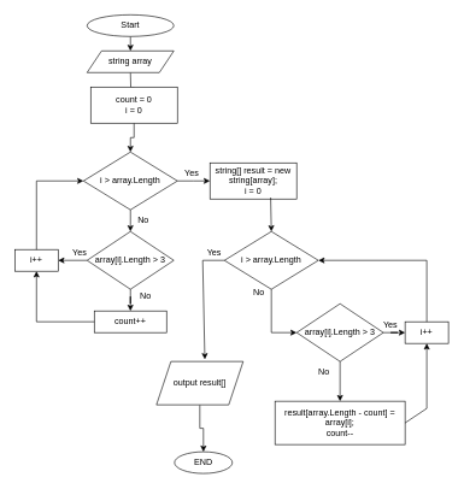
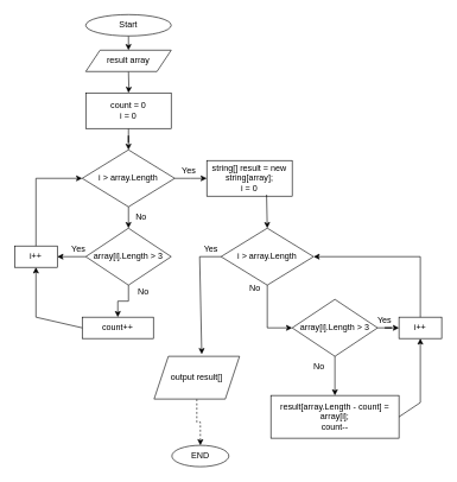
  <mxCell id="0" />
  <mxCell id="1" parent="0" />
  <mxCell id="2" value="" style="edgeStyle=orthogonalEdgeStyle;rounded=0;orthogonalLoop=1;jettySize=auto;html=1;" parent="1" source="3" edge="1"><mxGeometry relative="1" as="geometry"><mxPoint x="180" y="70" as="targetPoint" /></mxGeometry></mxCell>
  <mxCell id="3" value="Start" style="ellipse;whiteSpace=wrap;html=1;" parent="1" vertex="1"><mxGeometry x="120" y="20" width="120" height="30" as="geometry" /></mxCell>
  <mxCell id="4" value="" style="edgeStyle=orthogonalEdgeStyle;rounded=0;orthogonalLoop=1;jettySize=auto;html=1;" parent="1" target="6" edge="1"><mxGeometry relative="1" as="geometry"><mxPoint x="180" y="100" as="sourcePoint" /></mxGeometry></mxCell>
  <mxCell id="5" value="" style="edgeStyle=orthogonalEdgeStyle;rounded=0;orthogonalLoop=1;jettySize=auto;html=1;" parent="1" source="6" target="9" edge="1"><mxGeometry relative="1" as="geometry" /></mxCell>
- <mxCell id="6" value="count = 0&lt;br&gt;i = 0" style="rounded=0;whiteSpace=wrap;html=1;" parent="1" vertex="1"><mxGeometry x="125" y="120" width="120" height="50" as="geometry" /></mxCell>
+ <mxCell id="6" value="count = 0&lt;br&gt;i = 0" style="rounded=0;whiteSpace=wrap;html=1;" parent="1" vertex="1"><mxGeometry x="120" y="130" width="120" height="50" as="geometry" /></mxCell>
  <mxCell id="7" value="" style="edgeStyle=orthogonalEdgeStyle;rounded=0;orthogonalLoop=1;jettySize=auto;html=1;" parent="1" source="9" edge="1"><mxGeometry relative="1" as="geometry"><mxPoint x="180" y="320" as="targetPoint" /></mxGeometry></mxCell>
  <mxCell id="8" value="" style="edgeStyle=orthogonalEdgeStyle;rounded=0;orthogonalLoop=1;jettySize=auto;html=1;" parent="1" source="9" edge="1"><mxGeometry relative="1" as="geometry"><mxPoint x="290" y="250" as="targetPoint" /></mxGeometry></mxCell>
  <mxCell id="9" value="i &amp;gt; array.Length" style="rhombus;whiteSpace=wrap;html=1;" parent="1" vertex="1"><mxGeometry x="115" y="210" width="130" height="80" as="geometry" /></mxCell>
  <mxCell id="10" value="" style="edgeStyle=orthogonalEdgeStyle;rounded=0;orthogonalLoop=1;jettySize=auto;html=1;" parent="1" source="12" target="16" edge="1"><mxGeometry relative="1" as="geometry" /></mxCell>
  <mxCell id="11" value="" style="edgeStyle=orthogonalEdgeStyle;rounded=0;orthogonalLoop=1;jettySize=auto;html=1;" parent="1" source="12" target="18" edge="1"><mxGeometry relative="1" as="geometry" /></mxCell>
  <mxCell id="12" value="array[i].Length &amp;gt; 3" style="rhombus;whiteSpace=wrap;html=1;" parent="1" vertex="1"><mxGeometry x="120" y="320" width="120" height="80" as="geometry" /></mxCell>
  <mxCell id="13" value="No" style="text;html=1;strokeColor=none;fillColor=none;align=center;verticalAlign=middle;whiteSpace=wrap;rounded=0;" parent="1" vertex="1"><mxGeometry x="180" y="300" width="36" height="10" as="geometry" /></mxCell>
  <mxCell id="14" value="string[] result = new string[array];&lt;br&gt;i = 0" style="rounded=0;whiteSpace=wrap;html=1;" parent="1" vertex="1"><mxGeometry x="290" y="225" width="120" height="50" as="geometry" /></mxCell>
  <mxCell id="15" value="Yes" style="text;html=1;strokeColor=none;fillColor=none;align=center;verticalAlign=middle;whiteSpace=wrap;rounded=0;" parent="1" vertex="1"><mxGeometry x="245" y="230" width="40" height="20" as="geometry" /></mxCell>
- <mxCell id="16" value="count++" style="whiteSpace=wrap;html=1;" parent="1" vertex="1"><mxGeometry x="130" y="430" width="100" height="30" as="geometry" /></mxCell>
+ <mxCell id="16" value="count++" style="whiteSpace=wrap;html=1;" parent="1" vertex="1"><mxGeometry x="115" y="445" width="100" height="30" as="geometry" /></mxCell>
  <mxCell id="17" value="No" style="text;html=1;strokeColor=none;fillColor=none;align=center;verticalAlign=middle;whiteSpace=wrap;rounded=0;" parent="1" vertex="1"><mxGeometry x="180" y="400" width="42" height="20" as="geometry" /></mxCell>
  <mxCell id="18" value="i++" style="whiteSpace=wrap;html=1;" parent="1" vertex="1"><mxGeometry x="20" y="345" width="60" height="30" as="geometry" /></mxCell>
  <mxCell id="19" value="Yes" style="text;html=1;strokeColor=none;fillColor=none;align=center;verticalAlign=middle;whiteSpace=wrap;rounded=0;" parent="1" vertex="1"><mxGeometry x="90" y="340" width="40" height="20" as="geometry" /></mxCell>
  <mxCell id="20" value="" style="endArrow=classic;html=1;rounded=0;exitX=0;exitY=0.5;exitDx=0;exitDy=0;entryX=0.5;entryY=1;entryDx=0;entryDy=0;" parent="1" source="16" target="18" edge="1"><mxGeometry width="50" height="50" relative="1" as="geometry"><mxPoint x="230" y="410" as="sourcePoint" /><mxPoint x="50" y="445" as="targetPoint" /><Array as="points"><mxPoint x="50" y="445" /></Array></mxGeometry></mxCell>
  <mxCell id="21" value="" style="endArrow=classic;html=1;rounded=0;exitX=0.5;exitY=0;exitDx=0;exitDy=0;entryX=0;entryY=0.5;entryDx=0;entryDy=0;" parent="1" source="18" target="9" edge="1"><mxGeometry width="50" height="50" relative="1" as="geometry"><mxPoint x="230" y="410" as="sourcePoint" /><mxPoint x="280" y="360" as="targetPoint" /><Array as="points"><mxPoint x="50" y="250" /></Array></mxGeometry></mxCell>
  <mxCell id="22" value="" style="edgeStyle=orthogonalEdgeStyle;rounded=0;orthogonalLoop=1;jettySize=auto;html=1;" parent="1" source="23" target="26" edge="1"><mxGeometry relative="1" as="geometry"><Array as="points"><mxPoint x="375" y="460" /></Array></mxGeometry></mxCell>
  <mxCell id="23" value="i &amp;gt; array.Length" style="rhombus;whiteSpace=wrap;html=1;" parent="1" vertex="1"><mxGeometry x="310" y="320" width="130" height="80" as="geometry" /></mxCell>
  <mxCell id="24" value="" style="edgeStyle=orthogonalEdgeStyle;rounded=0;orthogonalLoop=1;jettySize=auto;html=1;" parent="1" source="26" target="34" edge="1"><mxGeometry relative="1" as="geometry" /></mxCell>
  <mxCell id="25" value="" style="edgeStyle=orthogonalEdgeStyle;rounded=0;orthogonalLoop=1;jettySize=auto;html=1;" parent="1" source="26" target="38" edge="1"><mxGeometry relative="1" as="geometry" /></mxCell>
  <mxCell id="26" value="array[i].Length &amp;gt; 3" style="rhombus;whiteSpace=wrap;html=1;" parent="1" vertex="1"><mxGeometry x="410" y="420" width="120" height="80" as="geometry" /></mxCell>
  <mxCell id="27" value="No" style="text;html=1;strokeColor=none;fillColor=none;align=center;verticalAlign=middle;whiteSpace=wrap;rounded=0;" parent="1" vertex="1"><mxGeometry x="340" y="400" width="36" height="10" as="geometry" /></mxCell>
  <mxCell id="28" value="" style="endArrow=classic;html=1;rounded=0;exitX=0.7;exitY=0.96;exitDx=0;exitDy=0;entryX=0.5;entryY=0;entryDx=0;entryDy=0;exitPerimeter=0;" parent="1" source="14" edge="1"><mxGeometry width="50" height="50" relative="1" as="geometry"><mxPoint x="380" y="275" as="sourcePoint" /><mxPoint x="375" y="320" as="targetPoint" /></mxGeometry></mxCell>
- <mxCell id="29" value="" style="edgeStyle=orthogonalEdgeStyle;rounded=0;orthogonalLoop=1;jettySize=auto;html=1;" parent="1" source="30" target="32" edge="1"><mxGeometry relative="1" as="geometry" /></mxCell>
+ <mxCell id="29" value="" style="edgeStyle=orthogonalEdgeStyle;rounded=0;orthogonalLoop=1;jettySize=auto;html=1;dashed=1;" parent="1" source="30" target="32" edge="1"><mxGeometry relative="1" as="geometry" /></mxCell>
  <mxCell id="30" value="output result[]" style="shape=parallelogram;perimeter=parallelogramPerimeter;whiteSpace=wrap;html=1;fixedSize=1;" parent="1" vertex="1"><mxGeometry x="216" y="500" width="120" height="60" as="geometry" /></mxCell>
  <mxCell id="31" value="" style="endArrow=classic;html=1;rounded=0;exitX=0;exitY=0.5;exitDx=0;exitDy=0;entryX=0.558;entryY=-0.05;entryDx=0;entryDy=0;entryPerimeter=0;" parent="1" source="23" target="30" edge="1"><mxGeometry width="50" height="50" relative="1" as="geometry"><mxPoint x="230" y="410" as="sourcePoint" /><mxPoint x="280" y="360" as="targetPoint" /><Array as="points"><mxPoint x="280" y="360" /></Array></mxGeometry></mxCell>
  <mxCell id="32" value="END" style="ellipse;whiteSpace=wrap;html=1;" parent="1" vertex="1"><mxGeometry x="241" y="625" width="80" height="30" as="geometry" /></mxCell>
  <mxCell id="33" value="Yes" style="text;html=1;strokeColor=none;fillColor=none;align=center;verticalAlign=middle;whiteSpace=wrap;rounded=0;" parent="1" vertex="1"><mxGeometry x="276" y="340" width="40" height="20" as="geometry" /></mxCell>
  <mxCell id="34" value="i++" style="whiteSpace=wrap;html=1;" parent="1" vertex="1"><mxGeometry x="560" y="445" width="60" height="30" as="geometry" /></mxCell>
  <mxCell id="35" value="" style="endArrow=classic;html=1;rounded=0;exitX=0.5;exitY=0;exitDx=0;exitDy=0;entryX=1;entryY=0.5;entryDx=0;entryDy=0;" parent="1" source="34" target="23" edge="1"><mxGeometry width="50" height="50" relative="1" as="geometry"><mxPoint x="230" y="410" as="sourcePoint" /><mxPoint x="280" y="360" as="targetPoint" /><Array as="points"><mxPoint x="590" y="360" /></Array></mxGeometry></mxCell>
  <mxCell id="36" value="Yes" style="text;html=1;strokeColor=none;fillColor=none;align=center;verticalAlign=middle;whiteSpace=wrap;rounded=0;" parent="1" vertex="1"><mxGeometry x="520" y="440" width="40" height="20" as="geometry" /></mxCell>
  <mxCell id="37" value="No" style="text;html=1;strokeColor=none;fillColor=none;align=center;verticalAlign=middle;whiteSpace=wrap;rounded=0;" parent="1" vertex="1"><mxGeometry x="430" y="510" width="36" height="10" as="geometry" /></mxCell>
  <mxCell id="38" value="result[array.Length - count] = array[i];&lt;br&gt;count--" style="whiteSpace=wrap;html=1;" parent="1" vertex="1"><mxGeometry x="380" y="555" width="180" height="60" as="geometry" /></mxCell>
  <mxCell id="39" value="" style="endArrow=classic;html=1;rounded=0;exitX=1;exitY=0.5;exitDx=0;exitDy=0;entryX=0.5;entryY=1;entryDx=0;entryDy=0;" parent="1" source="38" target="34" edge="1"><mxGeometry width="50" height="50" relative="1" as="geometry"><mxPoint x="230" y="390" as="sourcePoint" /><mxPoint x="280" y="340" as="targetPoint" /><Array as="points"><mxPoint x="590" y="565" /></Array></mxGeometry></mxCell>
- <mxCell id="40" value="string array" style="shape=parallelogram;perimeter=parallelogramPerimeter;whiteSpace=wrap;html=1;fixedSize=1;" vertex="1" parent="1"><mxGeometry x="120" y="70" width="120" height="30" as="geometry" /></mxCell>
+ <mxCell id="40" value="result array" style="shape=parallelogram;perimeter=parallelogramPerimeter;whiteSpace=wrap;html=1;fixedSize=1;" vertex="1" parent="1"><mxGeometry x="120" y="70" width="120" height="30" as="geometry" /></mxCell>
